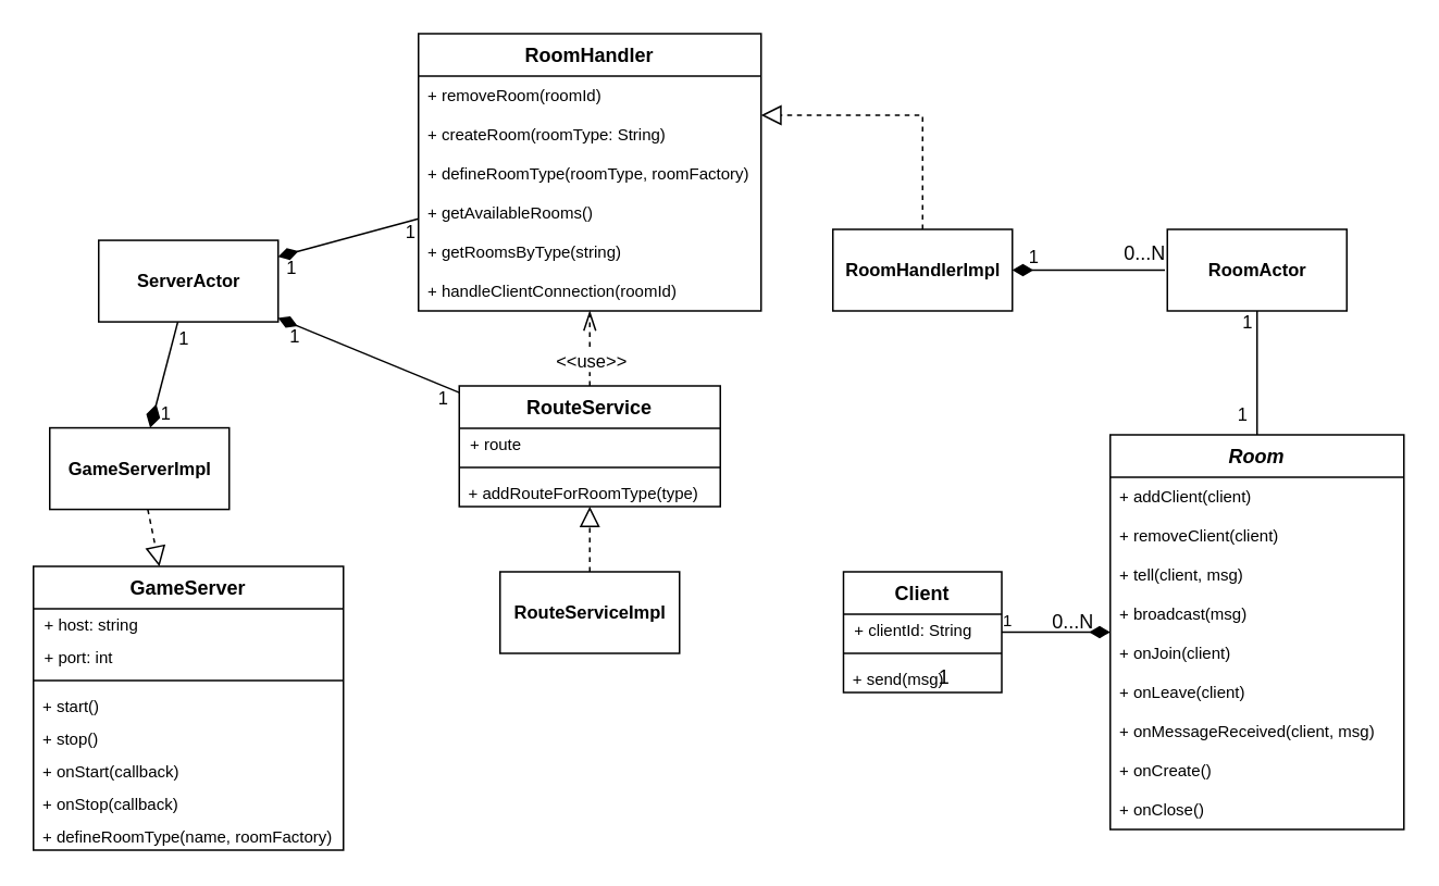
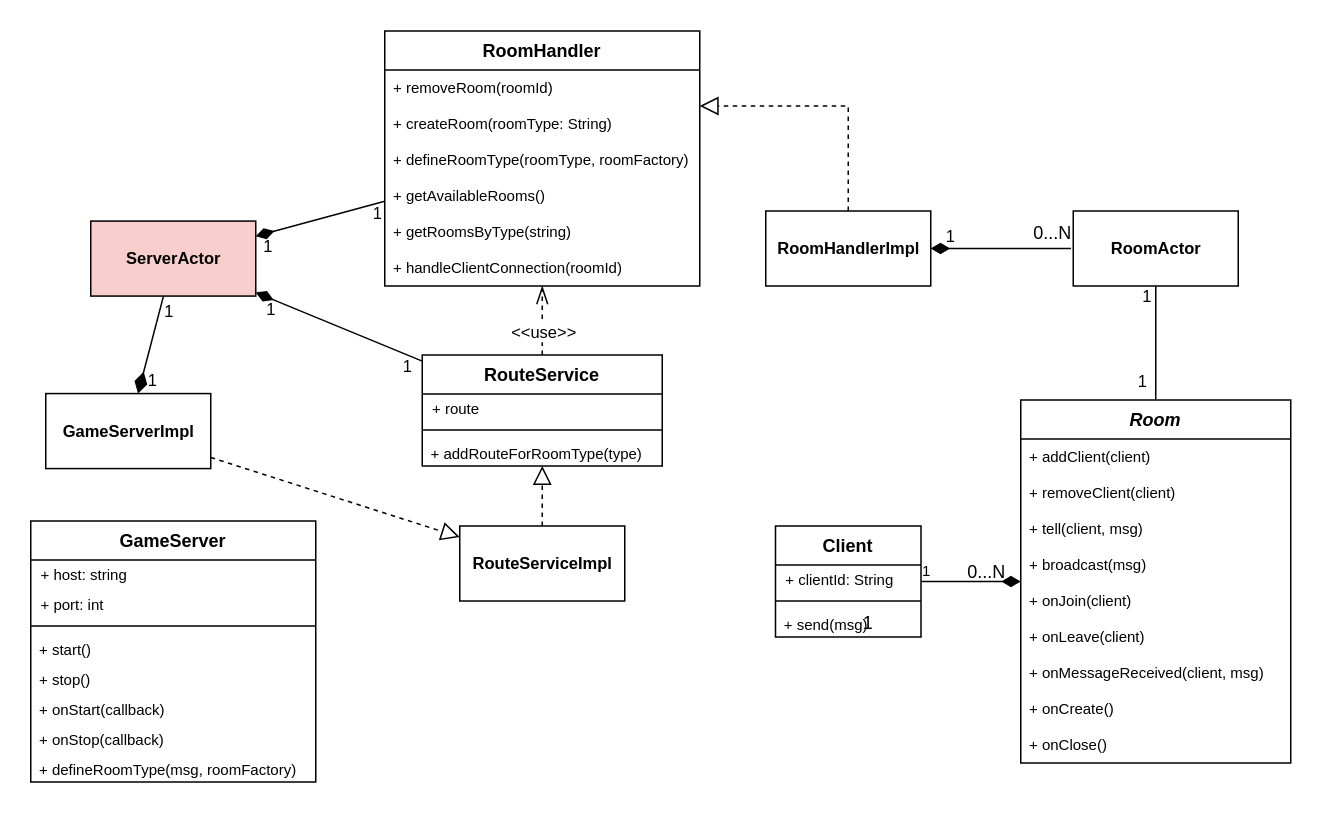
  <mxCell id="0" />
  <mxCell id="1" parent="0" />
- <mxCell id="2" value="ServerActor" style="html=1;fontSize=11;fontStyle=1" parent="1" vertex="1"><mxGeometry x="60" y="146.72" width="110" height="50" as="geometry" /></mxCell>
+ <mxCell id="2" value="ServerActor" style="html=1;fontSize=11;fontStyle=1;fillColor=#f8cecc;" parent="1" vertex="1"><mxGeometry x="60" y="146.72" width="110" height="50" as="geometry" /></mxCell>
  <mxCell id="3" style="rounded=0;orthogonalLoop=1;jettySize=auto;html=1;endArrow=none;endFill=0;fontSize=11;startArrow=diamondThin;startFill=1;strokeWidth=1;endSize=6;startSize=10;" parent="1" source="2" target="50" edge="1"><mxGeometry relative="1" as="geometry"><mxPoint x="256" y="166.72" as="sourcePoint" /><mxPoint x="202" y="140.001" as="targetPoint" /></mxGeometry></mxCell>
  <mxCell id="4" value="1" style="edgeLabel;html=1;align=center;verticalAlign=middle;resizable=0;points=[];labelBackgroundColor=none;" parent="3" vertex="1" connectable="0"><mxGeometry x="-0.906" y="1" relative="1" as="geometry"><mxPoint x="3.48" y="8.69" as="offset" /></mxGeometry></mxCell>
  <mxCell id="5" value="1" style="edgeLabel;html=1;align=center;verticalAlign=middle;resizable=0;points=[];labelBackgroundColor=none;" parent="3" vertex="1" connectable="0"><mxGeometry x="0.685" y="1" relative="1" as="geometry"><mxPoint x="8.01" y="5.76" as="offset" /></mxGeometry></mxCell>
  <mxCell id="6" style="edgeStyle=orthogonalEdgeStyle;rounded=0;orthogonalLoop=1;jettySize=auto;html=1;dashed=1;startArrow=none;startFill=0;startSize=10;endArrow=openThin;endFill=0;endSize=10;strokeWidth=1;fontSize=11;" parent="1" source="32" target="50" edge="1"><mxGeometry relative="1" as="geometry"><mxPoint x="361" y="250" as="sourcePoint" /><mxPoint x="361" y="190" as="targetPoint" /></mxGeometry></mxCell>
  <mxCell id="7" value="&amp;lt;&amp;lt;use&amp;gt;&amp;gt;" style="text;html=1;align=center;verticalAlign=middle;resizable=0;points=[];labelBackgroundColor=#ffffff;fontSize=11;" parent="6" vertex="1" connectable="0"><mxGeometry x="0.269" y="-1" relative="1" as="geometry"><mxPoint x="-1" y="13.17" as="offset" /></mxGeometry></mxCell>
  <mxCell id="8" style="rounded=0;orthogonalLoop=1;jettySize=auto;html=1;endArrow=none;endFill=0;fontSize=11;startArrow=diamondThin;startFill=1;strokeWidth=1;endSize=6;startSize=10;" parent="1" source="2" target="32" edge="1"><mxGeometry relative="1" as="geometry"><mxPoint x="176" y="236.72" as="sourcePoint" /><mxPoint x="234.51" y="232.72" as="targetPoint" /></mxGeometry></mxCell>
  <mxCell id="9" value="1" style="edgeLabel;html=1;align=center;verticalAlign=middle;resizable=0;points=[];labelBackgroundColor=none;" parent="8" vertex="1" connectable="0"><mxGeometry x="-0.838" y="1" relative="1" as="geometry"><mxPoint y="8" as="offset" /></mxGeometry></mxCell>
  <mxCell id="10" value="1" style="edgeLabel;html=1;align=center;verticalAlign=middle;resizable=0;points=[];labelBackgroundColor=none;" parent="8" vertex="1" connectable="0"><mxGeometry x="0.687" relative="1" as="geometry"><mxPoint x="7.33" y="11" as="offset" /></mxGeometry></mxCell>
  <mxCell id="11" style="rounded=0;orthogonalLoop=1;jettySize=auto;html=1;endArrow=none;endFill=0;fontSize=11;startArrow=diamondThin;startFill=1;strokeWidth=1;endSize=6;startSize=10;" parent="1" source="31" target="18" edge="1"><mxGeometry relative="1" as="geometry"><mxPoint x="454" y="340" as="sourcePoint" /><mxPoint x="594" y="340" as="targetPoint" /></mxGeometry></mxCell>
  <mxCell id="12" value="1" style="text;html=1;align=center;verticalAlign=middle;resizable=0;points=[];labelBackgroundColor=none;fontSize=11;" parent="11" vertex="1" connectable="0"><mxGeometry x="-0.86" relative="1" as="geometry"><mxPoint x="5.06" y="-8.59" as="offset" /></mxGeometry></mxCell>
  <mxCell id="13" value="1" style="text;html=1;align=center;verticalAlign=middle;resizable=0;points=[];labelBackgroundColor=#ffffff;fontSize=11;" parent="11" vertex="1" connectable="0"><mxGeometry x="0.809" y="1" relative="1" as="geometry"><mxPoint x="10" y="-3.16" as="offset" /></mxGeometry></mxCell>
  <mxCell id="14" value="0...N" style="text;html=1;align=center;verticalAlign=middle;resizable=0;points=[];" parent="11" vertex="1" connectable="0"><mxGeometry x="0.689" y="1" relative="1" as="geometry"><mxPoint y="-10" as="offset" /></mxGeometry></mxCell>
  <mxCell id="15" style="edgeStyle=none;rounded=0;orthogonalLoop=1;jettySize=auto;html=1;startArrow=none;startFill=0;startSize=12;endArrow=none;endFill=0;endSize=11;strokeWidth=1;fontSize=11;" parent="1" source="18" target="36" edge="1"><mxGeometry relative="1" as="geometry"><mxPoint x="535" y="340" as="targetPoint" /><Array as="points" /></mxGeometry></mxCell>
  <mxCell id="16" value="1" style="edgeLabel;html=1;align=center;verticalAlign=middle;resizable=0;points=[];labelBackgroundColor=none;" parent="15" vertex="1" connectable="0"><mxGeometry x="-0.679" relative="1" as="geometry"><mxPoint x="-7" y="-5.71" as="offset" /></mxGeometry></mxCell>
  <mxCell id="17" value="1" style="edgeLabel;html=1;align=center;verticalAlign=middle;resizable=0;points=[];labelBackgroundColor=none;" parent="15" vertex="1" connectable="0"><mxGeometry x="0.802" relative="1" as="geometry"><mxPoint x="-9.1" y="-5" as="offset" /></mxGeometry></mxCell>
  <mxCell id="18" value="RoomActor" style="html=1;fontSize=11;fontStyle=1" parent="1" vertex="1"><mxGeometry x="715" y="140" width="110" height="50" as="geometry" /></mxCell>
- <mxCell id="19" style="edgeStyle=none;rounded=0;orthogonalLoop=1;jettySize=auto;html=1;dashed=1;startArrow=none;startFill=0;startSize=10;endArrow=block;endFill=0;endSize=10;strokeWidth=1;fontSize=11;" parent="1" source="23" target="57" edge="1"><mxGeometry relative="1" as="geometry"><mxPoint x="36" y="271.72" as="targetPoint" /></mxGeometry></mxCell>
+ <mxCell id="19" style="edgeStyle=none;rounded=0;orthogonalLoop=1;jettySize=auto;html=1;dashed=1;startArrow=none;startFill=0;startSize=10;endArrow=block;endFill=0;endSize=10;strokeWidth=1;fontSize=11;" parent="1" source="23" target="25" edge="1"><mxGeometry relative="1" as="geometry"><mxPoint x="36" y="271.72" as="targetPoint" /></mxGeometry></mxCell>
  <mxCell id="20" style="edgeStyle=none;rounded=0;orthogonalLoop=1;jettySize=auto;html=1;startArrow=diamondThin;startFill=1;startSize=12;endArrow=none;endFill=0;endSize=10;strokeColor=#000000;" parent="1" source="23" target="2" edge="1"><mxGeometry relative="1" as="geometry" /></mxCell>
  <mxCell id="21" value="1" style="edgeLabel;html=1;align=center;verticalAlign=middle;resizable=0;points=[];labelBackgroundColor=none;" parent="20" vertex="1" connectable="0"><mxGeometry x="-0.756" relative="1" as="geometry"><mxPoint x="7" y="-1" as="offset" /></mxGeometry></mxCell>
  <mxCell id="22" value="1" style="edgeLabel;html=1;align=center;verticalAlign=middle;resizable=0;points=[];labelBackgroundColor=none;" parent="20" vertex="1" connectable="0"><mxGeometry x="0.8" relative="1" as="geometry"><mxPoint x="5" y="3" as="offset" /></mxGeometry></mxCell>
  <mxCell id="23" value="GameServerImpl" style="html=1;fontSize=11;fontStyle=1" parent="1" vertex="1"><mxGeometry x="30" y="261.72" width="110" height="50" as="geometry" /></mxCell>
  <mxCell id="24" style="edgeStyle=orthogonalEdgeStyle;rounded=0;orthogonalLoop=1;jettySize=auto;html=1;endArrow=block;endFill=0;dashed=1;strokeWidth=1;endSize=10;" parent="1" source="25" target="32" edge="1"><mxGeometry relative="1" as="geometry"><mxPoint x="361" y="300" as="targetPoint" /></mxGeometry></mxCell>
  <mxCell id="25" value="RouteServiceImpl" style="html=1;fontSize=11;fontStyle=1" parent="1" vertex="1"><mxGeometry x="306" y="350" width="110" height="50" as="geometry" /></mxCell>
  <mxCell id="26" style="edgeStyle=none;rounded=0;orthogonalLoop=1;jettySize=auto;html=1;endArrow=diamondThin;endFill=1;endSize=10;strokeWidth=1;startSize=10;" parent="1" source="46" target="36" edge="1"><mxGeometry relative="1" as="geometry"><mxPoint x="585.495" y="460" as="sourcePoint" /><mxPoint x="535" y="390" as="targetPoint" /></mxGeometry></mxCell>
  <mxCell id="27" value="1" style="text;html=1;align=center;verticalAlign=middle;resizable=0;points=[];" parent="26" vertex="1" connectable="0"><mxGeometry x="0.665" relative="1" as="geometry"><mxPoint x="-91.26" y="27.93" as="offset" /></mxGeometry></mxCell>
  <mxCell id="28" value="0...N" style="text;html=1;align=center;verticalAlign=middle;resizable=0;points=[];" parent="26" vertex="1" connectable="0"><mxGeometry x="-0.69" y="1" relative="1" as="geometry"><mxPoint x="33.27" y="-6.0" as="offset" /></mxGeometry></mxCell>
  <mxCell id="29" value="1" style="edgeLabel;html=1;align=center;verticalAlign=middle;resizable=0;points=[];fontSize=10;labelBackgroundColor=none;" parent="26" vertex="1" connectable="0"><mxGeometry x="-0.809" relative="1" as="geometry"><mxPoint x="-2.76" y="-7.41" as="offset" /></mxGeometry></mxCell>
  <mxCell id="30" style="edgeStyle=orthogonalEdgeStyle;rounded=0;orthogonalLoop=1;jettySize=auto;html=1;endArrow=block;endFill=0;dashed=1;startSize=6;endSize=10;" parent="1" source="31" target="50" edge="1"><mxGeometry relative="1" as="geometry"><mxPoint x="416" y="165" as="targetPoint" /><Array as="points"><mxPoint x="565" y="70" /></Array></mxGeometry></mxCell>
  <mxCell id="31" value="RoomHandlerImpl" style="html=1;fontSize=11;fontStyle=1" parent="1" vertex="1"><mxGeometry x="510" y="140" width="110" height="50" as="geometry" /></mxCell>
  <mxCell id="32" value="RouteService" style="swimlane;fontStyle=1;align=center;verticalAlign=top;childLayout=stackLayout;horizontal=1;startSize=26;horizontalStack=0;resizeParent=1;resizeParentMax=0;resizeLast=0;collapsible=1;marginBottom=0;labelBackgroundColor=none;" parent="1" vertex="1"><mxGeometry x="281" y="236" width="160" height="74" as="geometry" /></mxCell>
  <mxCell id="33" value="+ route" style="text;strokeColor=none;fillColor=none;align=left;verticalAlign=middle;spacingLeft=5;spacingRight=4;overflow=hidden;rotatable=0;points=[[0,0.5],[1,0.5]];portConstraint=eastwest;spacing=2;fontSize=10;" parent="32" vertex="1"><mxGeometry y="26" width="160" height="20" as="geometry" /></mxCell>
  <mxCell id="34" value="" style="line;strokeWidth=1;fillColor=none;align=left;verticalAlign=middle;spacingTop=-1;spacingLeft=3;spacingRight=3;rotatable=0;labelPosition=right;points=[];portConstraint=eastwest;" parent="32" vertex="1"><mxGeometry y="46" width="160" height="8" as="geometry" /></mxCell>
  <mxCell id="35" value="+ addRouteForRoomType(type)" style="text;strokeColor=none;fillColor=none;align=left;verticalAlign=top;spacingLeft=4;spacingRight=4;overflow=hidden;rotatable=0;points=[[0,0.5],[1,0.5]];portConstraint=eastwest;fontSize=10;" parent="32" vertex="1"><mxGeometry y="54" width="160" height="20" as="geometry" /></mxCell>
  <mxCell id="36" value="Room" style="swimlane;fontStyle=3;align=center;verticalAlign=top;childLayout=stackLayout;horizontal=1;startSize=26;horizontalStack=0;resizeParent=1;resizeParentMax=0;resizeLast=0;collapsible=1;marginBottom=0;labelBackgroundColor=#ffffff;fillColor=#ffffff;" parent="1" vertex="1"><mxGeometry x="680" y="266" width="180" height="242" as="geometry" /></mxCell>
  <mxCell id="37" value="+ addClient(client)" style="text;strokeColor=none;fillColor=none;align=left;verticalAlign=top;spacingLeft=4;spacingRight=4;overflow=hidden;rotatable=0;points=[[0,0.5],[1,0.5]];portConstraint=eastwest;fontSize=10;labelBackgroundColor=none;" parent="36" vertex="1"><mxGeometry y="26" width="180" height="24" as="geometry" /></mxCell>
  <mxCell id="38" value="+ removeClient(client)&#10;" style="text;strokeColor=none;fillColor=none;align=left;verticalAlign=top;spacingLeft=4;spacingRight=4;overflow=hidden;rotatable=0;points=[[0,0.5],[1,0.5]];portConstraint=eastwest;fontSize=10;" parent="36" vertex="1"><mxGeometry y="50" width="180" height="24" as="geometry" /></mxCell>
  <mxCell id="39" value="+ tell(client, msg)&#10;" style="text;strokeColor=none;fillColor=none;align=left;verticalAlign=top;spacingLeft=4;spacingRight=4;overflow=hidden;rotatable=0;points=[[0,0.5],[1,0.5]];portConstraint=eastwest;fontSize=10;" parent="36" vertex="1"><mxGeometry y="74" width="180" height="24" as="geometry" /></mxCell>
  <mxCell id="40" value="+ broadcast(msg)" style="text;strokeColor=none;fillColor=none;align=left;verticalAlign=top;spacingLeft=4;spacingRight=4;overflow=hidden;rotatable=0;points=[[0,0.5],[1,0.5]];portConstraint=eastwest;fontSize=10;" parent="36" vertex="1"><mxGeometry y="98" width="180" height="24" as="geometry" /></mxCell>
  <mxCell id="41" value="+ onJoin(client)" style="text;strokeColor=none;fillColor=none;align=left;verticalAlign=top;spacingLeft=4;spacingRight=4;overflow=hidden;rotatable=0;points=[[0,0.5],[1,0.5]];portConstraint=eastwest;fontSize=10;" parent="36" vertex="1"><mxGeometry y="122" width="180" height="24" as="geometry" /></mxCell>
  <mxCell id="42" value="+ onLeave(client)" style="text;strokeColor=none;fillColor=none;align=left;verticalAlign=top;spacingLeft=4;spacingRight=4;overflow=hidden;rotatable=0;points=[[0,0.5],[1,0.5]];portConstraint=eastwest;fontSize=10;" parent="36" vertex="1"><mxGeometry y="146" width="180" height="24" as="geometry" /></mxCell>
  <mxCell id="43" value="+ onMessageReceived(client, msg)" style="text;strokeColor=none;fillColor=none;align=left;verticalAlign=top;spacingLeft=4;spacingRight=4;overflow=hidden;rotatable=0;points=[[0,0.5],[1,0.5]];portConstraint=eastwest;fontSize=10;" parent="36" vertex="1"><mxGeometry y="170" width="180" height="24" as="geometry" /></mxCell>
  <mxCell id="44" value="+ onCreate()" style="text;strokeColor=none;fillColor=none;align=left;verticalAlign=top;spacingLeft=4;spacingRight=4;overflow=hidden;rotatable=0;points=[[0,0.5],[1,0.5]];portConstraint=eastwest;fontSize=10;" parent="36" vertex="1"><mxGeometry y="194" width="180" height="24" as="geometry" /></mxCell>
  <mxCell id="45" value="+ onClose()" style="text;strokeColor=none;fillColor=none;align=left;verticalAlign=top;spacingLeft=4;spacingRight=4;overflow=hidden;rotatable=0;points=[[0,0.5],[1,0.5]];portConstraint=eastwest;fontSize=10;" parent="36" vertex="1"><mxGeometry y="218" width="180" height="24" as="geometry" /></mxCell>
  <mxCell id="46" value="Client" style="swimlane;fontStyle=1;align=center;verticalAlign=top;childLayout=stackLayout;horizontal=1;startSize=26;horizontalStack=0;resizeParent=1;resizeParentMax=0;resizeLast=0;collapsible=1;marginBottom=0;labelBackgroundColor=none;" parent="1" vertex="1"><mxGeometry x="516.5" y="350" width="97" height="74" as="geometry" /></mxCell>
  <mxCell id="47" value="+ clientId: String" style="text;strokeColor=none;fillColor=none;align=left;verticalAlign=middle;spacingLeft=5;spacingRight=4;overflow=hidden;rotatable=0;points=[[0,0.5],[1,0.5]];portConstraint=eastwest;spacing=2;fontSize=10;" parent="46" vertex="1"><mxGeometry y="26" width="97" height="20" as="geometry" /></mxCell>
  <mxCell id="48" value="" style="line;strokeWidth=1;fillColor=none;align=left;verticalAlign=middle;spacingTop=-1;spacingLeft=3;spacingRight=3;rotatable=0;labelPosition=right;points=[];portConstraint=eastwest;" parent="46" vertex="1"><mxGeometry y="46" width="97" height="8" as="geometry" /></mxCell>
  <mxCell id="49" value="+ send(msg)" style="text;strokeColor=none;fillColor=none;align=left;verticalAlign=top;spacingLeft=4;spacingRight=4;overflow=hidden;rotatable=0;points=[[0,0.5],[1,0.5]];portConstraint=eastwest;fontSize=10;" parent="46" vertex="1"><mxGeometry y="54" width="97" height="20" as="geometry" /></mxCell>
  <mxCell id="50" value="RoomHandler" style="swimlane;fontStyle=1;align=center;verticalAlign=top;childLayout=stackLayout;horizontal=1;startSize=26;horizontalStack=0;resizeParent=1;resizeParentMax=0;resizeLast=0;collapsible=1;marginBottom=0;labelBackgroundColor=#ffffff;fillColor=#ffffff;" parent="1" vertex="1"><mxGeometry x="256" y="20" width="210" height="170" as="geometry" /></mxCell>
  <mxCell id="51" value="+ removeRoom(roomId)" style="text;strokeColor=none;fillColor=none;align=left;verticalAlign=top;spacingLeft=4;spacingRight=4;overflow=hidden;rotatable=0;points=[[0,0.5],[1,0.5]];portConstraint=eastwest;fontSize=10;labelBackgroundColor=none;" parent="50" vertex="1"><mxGeometry y="26" width="210" height="24" as="geometry" /></mxCell>
  <mxCell id="52" value="+ createRoom(roomType: String)&#10;" style="text;strokeColor=none;fillColor=none;align=left;verticalAlign=top;spacingLeft=4;spacingRight=4;overflow=hidden;rotatable=0;points=[[0,0.5],[1,0.5]];portConstraint=eastwest;fontSize=10;" parent="50" vertex="1"><mxGeometry y="50" width="210" height="24" as="geometry" /></mxCell>
  <mxCell id="53" value="+ defineRoomType(roomType, roomFactory)&#10;" style="text;strokeColor=none;fillColor=none;align=left;verticalAlign=top;spacingLeft=4;spacingRight=4;overflow=hidden;rotatable=0;points=[[0,0.5],[1,0.5]];portConstraint=eastwest;fontSize=10;" parent="50" vertex="1"><mxGeometry y="74" width="210" height="24" as="geometry" /></mxCell>
  <mxCell id="54" value="+ getAvailableRooms()" style="text;strokeColor=none;fillColor=none;align=left;verticalAlign=top;spacingLeft=4;spacingRight=4;overflow=hidden;rotatable=0;points=[[0,0.5],[1,0.5]];portConstraint=eastwest;fontSize=10;" parent="50" vertex="1"><mxGeometry y="98" width="210" height="24" as="geometry" /></mxCell>
  <mxCell id="55" value="+ getRoomsByType(string)" style="text;strokeColor=none;fillColor=none;align=left;verticalAlign=top;spacingLeft=4;spacingRight=4;overflow=hidden;rotatable=0;points=[[0,0.5],[1,0.5]];portConstraint=eastwest;fontSize=10;" parent="50" vertex="1"><mxGeometry y="122" width="210" height="24" as="geometry" /></mxCell>
  <mxCell id="56" value="+ handleClientConnection(roomId)" style="text;strokeColor=none;fillColor=none;align=left;verticalAlign=top;spacingLeft=4;spacingRight=4;overflow=hidden;rotatable=0;points=[[0,0.5],[1,0.5]];portConstraint=eastwest;fontSize=10;" parent="50" vertex="1"><mxGeometry y="146" width="210" height="24" as="geometry" /></mxCell>
  <mxCell id="57" value="GameServer" style="swimlane;fontStyle=1;align=center;verticalAlign=top;childLayout=stackLayout;horizontal=1;startSize=26;horizontalStack=0;resizeParent=1;resizeParentMax=0;resizeLast=0;collapsible=1;marginBottom=0;labelBackgroundColor=none;" parent="1" vertex="1"><mxGeometry x="20" y="346.72" width="190" height="174" as="geometry" /></mxCell>
  <mxCell id="58" value="+ host: string" style="text;strokeColor=none;fillColor=none;align=left;verticalAlign=middle;spacingLeft=5;spacingRight=4;overflow=hidden;rotatable=0;points=[[0,0.5],[1,0.5]];portConstraint=eastwest;spacing=2;fontSize=10;" parent="57" vertex="1"><mxGeometry y="26" width="190" height="20" as="geometry" /></mxCell>
  <mxCell id="59" value="+ port: int" style="text;strokeColor=none;fillColor=none;align=left;verticalAlign=middle;spacingLeft=5;spacingRight=4;overflow=hidden;rotatable=0;points=[[0,0.5],[1,0.5]];portConstraint=eastwest;spacing=2;fontSize=10;" parent="57" vertex="1"><mxGeometry y="46" width="190" height="20" as="geometry" /></mxCell>
  <mxCell id="60" value="" style="line;strokeWidth=1;fillColor=none;align=left;verticalAlign=middle;spacingTop=-1;spacingLeft=3;spacingRight=3;rotatable=0;labelPosition=right;points=[];portConstraint=eastwest;" parent="57" vertex="1"><mxGeometry y="66" width="190" height="8" as="geometry" /></mxCell>
  <mxCell id="61" value="+ start()" style="text;strokeColor=none;fillColor=none;align=left;verticalAlign=top;spacingLeft=4;spacingRight=4;overflow=hidden;rotatable=0;points=[[0,0.5],[1,0.5]];portConstraint=eastwest;fontSize=10;" parent="57" vertex="1"><mxGeometry y="74" width="190" height="20" as="geometry" /></mxCell>
  <mxCell id="62" value="+ stop()" style="text;strokeColor=none;fillColor=none;align=left;verticalAlign=top;spacingLeft=4;spacingRight=4;overflow=hidden;rotatable=0;points=[[0,0.5],[1,0.5]];portConstraint=eastwest;fontSize=10;" parent="57" vertex="1"><mxGeometry y="94" width="190" height="20" as="geometry" /></mxCell>
  <mxCell id="63" value="+ onStart(callback)" style="text;strokeColor=none;fillColor=none;align=left;verticalAlign=top;spacingLeft=4;spacingRight=4;overflow=hidden;rotatable=0;points=[[0,0.5],[1,0.5]];portConstraint=eastwest;fontSize=10;" parent="57" vertex="1"><mxGeometry y="114" width="190" height="20" as="geometry" /></mxCell>
  <mxCell id="64" value="+ onStop(callback)" style="text;strokeColor=none;fillColor=none;align=left;verticalAlign=top;spacingLeft=4;spacingRight=4;overflow=hidden;rotatable=0;points=[[0,0.5],[1,0.5]];portConstraint=eastwest;fontSize=10;" parent="57" vertex="1"><mxGeometry y="134" width="190" height="20" as="geometry" /></mxCell>
- <mxCell id="65" value="+ defineRoomType(name, roomFactory)" style="text;strokeColor=none;fillColor=none;align=left;verticalAlign=top;spacingLeft=4;spacingRight=4;overflow=hidden;rotatable=0;points=[[0,0.5],[1,0.5]];portConstraint=eastwest;fontSize=10;" parent="57" vertex="1"><mxGeometry y="154" width="190" height="20" as="geometry" /></mxCell>
+ <mxCell id="65" value="+ defineRoomType(msg, roomFactory)" style="text;strokeColor=none;fillColor=none;align=left;verticalAlign=top;spacingLeft=4;spacingRight=4;overflow=hidden;rotatable=0;points=[[0,0.5],[1,0.5]];portConstraint=eastwest;fontSize=10;" parent="57" vertex="1"><mxGeometry y="154" width="190" height="20" as="geometry" /></mxCell>
